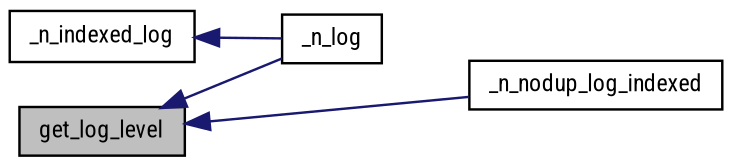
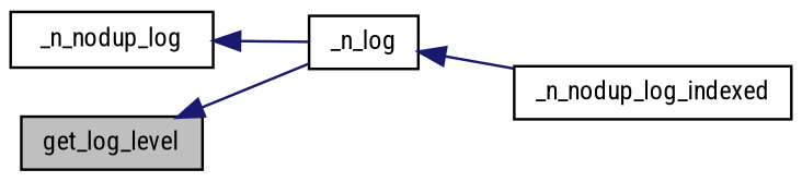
  digraph {
    fontname="Roboto Condensed"
    rankdir=LR
    node [color=black fillcolor=white fontname="Roboto Condensed" fontsize=10 shape=record style=filled]
    edge [color=midnightblue dir=back fontname="Roboto Condensed" fontsize=10 labelfontname=Helvetica labelfontsize=10 style=solid]
    n1 [fillcolor=grey75 fontcolor=black height=0.2 label=get_log_level width=0.4]
    n2 [height=0.2 label=_n_log width=0.4]
    n3 [height=0.2 label=_n_nodup_log_indexed width=0.4]
-   n4 [height=0.2 label=_n_indexed_log width=0.4]
+   n4 [height=0.2 label=_n_nodup_log width=0.4]
    n1 -> n2
-   n1 -> n3
+   n2 -> n3
    n4 -> n2
  }
